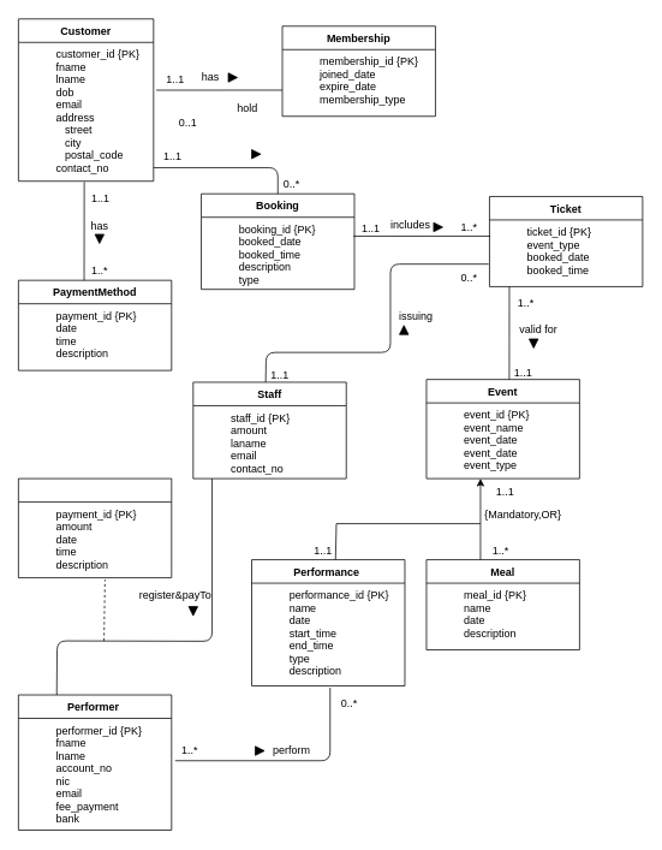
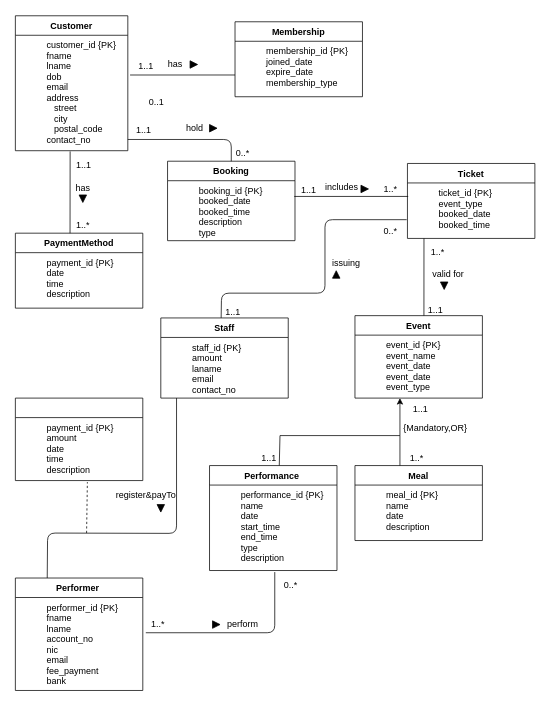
  <mxCell id="0" />
  <mxCell id="1" parent="0" />
  <mxCell id="2" value="Customer" style="swimlane;fontStyle=1;childLayout=stackLayout;horizontal=1;startSize=26;horizontalStack=0;resizeParent=1;resizeLast=0;collapsible=1;marginBottom=0;rounded=0;shadow=0;strokeWidth=1;" parent="1" vertex="1"><mxGeometry x="20" y="20" width="150" height="180" as="geometry"><mxRectangle x="20" y="80" width="160" height="26" as="alternateBounds" /></mxGeometry></mxCell>
  <mxCell id="3" value="customer_id {PK}&#10;fname&#10;lname &#10;dob&#10;email&#10;address&#10;   street&#10;   city&#10;   postal_code&#10;contact_no&#10;&#10;" style="shape=partialRectangle;top=0;left=0;right=0;bottom=0;align=left;verticalAlign=top;fillColor=none;spacingLeft=40;spacingRight=4;overflow=hidden;rotatable=0;points=[[0,0.5],[1,0.5]];portConstraint=eastwest;dropTarget=0;rounded=0;shadow=0;strokeWidth=1;" parent="2" vertex="1"><mxGeometry y="26" width="150" height="154" as="geometry" /></mxCell>
  <mxCell id="4" value="" style="endArrow=none;html=1;entryX=0;entryY=0.608;entryDx=0;entryDy=0;entryPerimeter=0;" edge="1" parent="1" target="8"><mxGeometry width="50" height="50" relative="1" as="geometry"><mxPoint x="173" y="99" as="sourcePoint" /><mxPoint x="223" y="50" as="targetPoint" /></mxGeometry></mxCell>
  <mxCell id="5" value="" style="triangle;whiteSpace=wrap;html=1;fillColor=#000000;" vertex="1" parent="1"><mxGeometry x="253" y="80" width="10" height="10" as="geometry" /></mxCell>
  <mxCell id="6" value="has" style="text;html=1;align=center;verticalAlign=middle;resizable=0;points=[];autosize=1;" vertex="1" parent="1"><mxGeometry x="218" y="75" width="30" height="20" as="geometry" /></mxCell>
  <mxCell id="7" value="Membership" style="swimlane;fontStyle=1;childLayout=stackLayout;horizontal=1;startSize=26;horizontalStack=0;resizeParent=1;resizeLast=0;collapsible=1;marginBottom=0;rounded=0;shadow=0;strokeWidth=1;" vertex="1" parent="1"><mxGeometry x="313" y="28" width="170" height="100" as="geometry"><mxRectangle x="20" y="80" width="160" height="26" as="alternateBounds" /></mxGeometry></mxCell>
  <mxCell id="8" value="membership_id {PK}&#10;joined_date&#10;expire_date &#10;membership_type&#10;&#10;" style="shape=partialRectangle;top=0;left=0;right=0;bottom=0;align=left;verticalAlign=top;fillColor=none;spacingLeft=40;spacingRight=4;overflow=hidden;rotatable=0;points=[[0,0.5],[1,0.5]];portConstraint=eastwest;dropTarget=0;rounded=0;shadow=0;strokeWidth=1;" vertex="1" parent="7"><mxGeometry y="26" width="170" height="74" as="geometry" /></mxCell>
  <mxCell id="9" value="0..1" style="text;html=1;align=center;verticalAlign=middle;resizable=0;points=[];autosize=1;" vertex="1" parent="1"><mxGeometry x="188" y="125" width="40" height="20" as="geometry" /></mxCell>
  <mxCell id="10" value="1..1" style="text;html=1;align=center;verticalAlign=middle;resizable=0;points=[];autosize=1;" vertex="1" parent="1"><mxGeometry x="174" y="78" width="40" height="20" as="geometry" /></mxCell>
  <mxCell id="11" value="" style="endArrow=none;html=1;entryX=0.429;entryY=0.01;entryDx=0;entryDy=0;entryPerimeter=0;exitX=0.487;exitY=1.006;exitDx=0;exitDy=0;exitPerimeter=0;" edge="1" parent="1" source="3" target="16"><mxGeometry width="50" height="50" relative="1" as="geometry"><mxPoint x="183" y="188" as="sourcePoint" /><mxPoint x="323" y="186.992" as="targetPoint" /></mxGeometry></mxCell>
  <mxCell id="12" value="" style="triangle;whiteSpace=wrap;html=1;fillColor=#000000;rotation=90;" vertex="1" parent="1"><mxGeometry x="105" y="259" width="10" height="10" as="geometry" /></mxCell>
  <mxCell id="13" value="has" style="text;html=1;align=center;verticalAlign=middle;resizable=0;points=[];autosize=1;" vertex="1" parent="1"><mxGeometry x="95" y="240" width="30" height="20" as="geometry" /></mxCell>
  <mxCell id="14" value="1..*" style="text;html=1;align=center;verticalAlign=middle;resizable=0;points=[];autosize=1;" vertex="1" parent="1"><mxGeometry x="95" y="290" width="30" height="20" as="geometry" /></mxCell>
  <mxCell id="15" value="1..1" style="text;html=1;align=center;verticalAlign=middle;resizable=0;points=[];autosize=1;" vertex="1" parent="1"><mxGeometry x="91" y="210" width="40" height="20" as="geometry" /></mxCell>
  <mxCell id="16" value="PaymentMethod" style="swimlane;fontStyle=1;childLayout=stackLayout;horizontal=1;startSize=26;horizontalStack=0;resizeParent=1;resizeLast=0;collapsible=1;marginBottom=0;rounded=0;shadow=0;strokeWidth=1;" vertex="1" parent="1"><mxGeometry x="20" y="310" width="170" height="100" as="geometry"><mxRectangle x="20" y="80" width="160" height="26" as="alternateBounds" /></mxGeometry></mxCell>
  <mxCell id="17" value="payment_id {PK}&#10;date&#10;time &#10;description&#10;&#10;" style="shape=partialRectangle;top=0;left=0;right=0;bottom=0;align=left;verticalAlign=top;fillColor=none;spacingLeft=40;spacingRight=4;overflow=hidden;rotatable=0;points=[[0,0.5],[1,0.5]];portConstraint=eastwest;dropTarget=0;rounded=0;shadow=0;strokeWidth=1;" vertex="1" parent="16"><mxGeometry y="26" width="170" height="74" as="geometry" /></mxCell>
  <mxCell id="18" value="Booking" style="swimlane;fontStyle=1;childLayout=stackLayout;horizontal=1;startSize=26;horizontalStack=0;resizeParent=1;resizeLast=0;collapsible=1;marginBottom=0;rounded=0;shadow=0;strokeWidth=1;" vertex="1" parent="1"><mxGeometry x="223" y="214" width="170" height="106" as="geometry"><mxRectangle x="20" y="80" width="160" height="26" as="alternateBounds" /></mxGeometry></mxCell>
  <mxCell id="19" value="booking_id {PK}&#10;booked_date&#10;booked_time &#10;description&#10;type&#10;&#10;" style="shape=partialRectangle;top=0;left=0;right=0;bottom=0;align=left;verticalAlign=top;fillColor=none;spacingLeft=40;spacingRight=4;overflow=hidden;rotatable=0;points=[[0,0.5],[1,0.5]];portConstraint=eastwest;dropTarget=0;rounded=0;shadow=0;strokeWidth=1;" vertex="1" parent="18"><mxGeometry y="26" width="170" height="74" as="geometry" /></mxCell>
  <mxCell id="20" value="" style="endArrow=none;html=1;entryX=0.5;entryY=0;entryDx=0;entryDy=0;" edge="1" parent="1" target="18"><mxGeometry width="50" height="50" relative="1" as="geometry"><mxPoint x="170" y="185" as="sourcePoint" /><mxPoint x="303" y="210" as="targetPoint" /><Array as="points"><mxPoint x="308" y="185" /></Array></mxGeometry></mxCell>
  <mxCell id="21" value="" style="triangle;whiteSpace=wrap;html=1;fillColor=#000000;" vertex="1" parent="1"><mxGeometry x="279" y="165" width="10" height="10" as="geometry" /></mxCell>
- <mxCell id="22" value="hold" style="text;html=1;align=center;verticalAlign=middle;resizable=0;points=[];autosize=1;" vertex="1" parent="1"><mxGeometry x="254" y="110" width="40" height="20" as="geometry" /></mxCell>
+ <mxCell id="22" value="hold" style="text;html=1;align=center;verticalAlign=middle;resizable=0;points=[];autosize=1;" vertex="1" parent="1"><mxGeometry x="239" y="160" width="40" height="20" as="geometry" /></mxCell>
  <mxCell id="23" value="0..*" style="text;html=1;align=center;verticalAlign=middle;resizable=0;points=[];autosize=1;" vertex="1" parent="1"><mxGeometry x="308" y="194" width="30" height="20" as="geometry" /></mxCell>
  <mxCell id="24" value="1..1" style="text;html=1;align=center;verticalAlign=middle;resizable=0;points=[];autosize=1;" vertex="1" parent="1"><mxGeometry x="171" y="163" width="40" height="20" as="geometry" /></mxCell>
  <mxCell id="25" value="" style="endArrow=none;html=1;entryX=0.006;entryY=0.243;entryDx=0;entryDy=0;entryPerimeter=0;" edge="1" parent="1" target="31"><mxGeometry width="50" height="50" relative="1" as="geometry"><mxPoint x="392" y="261" as="sourcePoint" /><mxPoint x="543" y="260.002" as="targetPoint" /></mxGeometry></mxCell>
  <mxCell id="26" value="" style="triangle;whiteSpace=wrap;html=1;fillColor=#000000;" vertex="1" parent="1"><mxGeometry x="481" y="246" width="10" height="10" as="geometry" /></mxCell>
  <mxCell id="27" value="includes" style="text;html=1;align=center;verticalAlign=middle;resizable=0;points=[];autosize=1;" vertex="1" parent="1"><mxGeometry x="425" y="239" width="60" height="20" as="geometry" /></mxCell>
  <mxCell id="28" value="1..*" style="text;html=1;align=center;verticalAlign=middle;resizable=0;points=[];autosize=1;" vertex="1" parent="1"><mxGeometry x="505" y="241" width="30" height="20" as="geometry" /></mxCell>
  <mxCell id="29" value="1..1" style="text;html=1;align=center;verticalAlign=middle;resizable=0;points=[];autosize=1;" vertex="1" parent="1"><mxGeometry x="391" y="243" width="40" height="20" as="geometry" /></mxCell>
  <mxCell id="30" value="Ticket" style="swimlane;fontStyle=1;childLayout=stackLayout;horizontal=1;startSize=26;horizontalStack=0;resizeParent=1;resizeLast=0;collapsible=1;marginBottom=0;rounded=0;shadow=0;strokeWidth=1;" vertex="1" parent="1"><mxGeometry x="543" y="217" width="170" height="100" as="geometry"><mxRectangle x="20" y="80" width="160" height="26" as="alternateBounds" /></mxGeometry></mxCell>
  <mxCell id="31" value="ticket_id {PK}&#10;event_type&#10;booked_date &#10;booked_time&#10;&#10;" style="shape=partialRectangle;top=0;left=0;right=0;bottom=0;align=left;verticalAlign=top;fillColor=none;spacingLeft=40;spacingRight=4;overflow=hidden;rotatable=0;points=[[0,0.5],[1,0.5]];portConstraint=eastwest;dropTarget=0;rounded=0;shadow=0;strokeWidth=1;" vertex="1" parent="30"><mxGeometry y="26" width="170" height="74" as="geometry" /></mxCell>
  <mxCell id="32" value="Event" style="swimlane;fontStyle=1;childLayout=stackLayout;horizontal=1;startSize=26;horizontalStack=0;resizeParent=1;resizeLast=0;collapsible=1;marginBottom=0;rounded=0;shadow=0;strokeWidth=1;" vertex="1" parent="1"><mxGeometry x="473" y="420" width="170" height="110" as="geometry"><mxRectangle x="20" y="80" width="160" height="26" as="alternateBounds" /></mxGeometry></mxCell>
  <mxCell id="33" value="event_id {PK}&#10;event_name&#10;event_date&#10;event_date &#10;event_type&#10;&#10;" style="shape=partialRectangle;top=0;left=0;right=0;bottom=0;align=left;verticalAlign=top;fillColor=none;spacingLeft=40;spacingRight=4;overflow=hidden;rotatable=0;points=[[0,0.5],[1,0.5]];portConstraint=eastwest;dropTarget=0;rounded=0;shadow=0;strokeWidth=1;" vertex="1" parent="32"><mxGeometry y="26" width="170" height="74" as="geometry" /></mxCell>
  <mxCell id="34" value="" style="endArrow=none;html=1;exitX=0.487;exitY=1.006;exitDx=0;exitDy=0;exitPerimeter=0;" edge="1" parent="1"><mxGeometry width="50" height="50" relative="1" as="geometry"><mxPoint x="565.05" y="317.004" as="sourcePoint" /><mxPoint x="565" y="420" as="targetPoint" /></mxGeometry></mxCell>
  <mxCell id="35" value="" style="triangle;whiteSpace=wrap;html=1;fillColor=#000000;rotation=90;" vertex="1" parent="1"><mxGeometry x="587" y="375.08" width="10" height="10" as="geometry" /></mxCell>
  <mxCell id="36" value="valid for" style="text;html=1;align=center;verticalAlign=middle;resizable=0;points=[];autosize=1;" vertex="1" parent="1"><mxGeometry x="567" y="355.08" width="60" height="20" as="geometry" /></mxCell>
  <mxCell id="37" value="1..1" style="text;html=1;align=center;verticalAlign=middle;resizable=0;points=[];autosize=1;" vertex="1" parent="1"><mxGeometry x="560" y="403.08" width="40" height="20" as="geometry" /></mxCell>
  <mxCell id="38" value="1..*" style="text;html=1;align=center;verticalAlign=middle;resizable=0;points=[];autosize=1;" vertex="1" parent="1"><mxGeometry x="568" y="326.08" width="30" height="20" as="geometry" /></mxCell>
  <mxCell id="39" value="Staff" style="swimlane;fontStyle=1;childLayout=stackLayout;horizontal=1;startSize=26;horizontalStack=0;resizeParent=1;resizeLast=0;collapsible=1;marginBottom=0;rounded=0;shadow=0;strokeWidth=1;" vertex="1" parent="1"><mxGeometry x="214" y="423.08" width="170" height="106.92" as="geometry"><mxRectangle x="20" y="80" width="160" height="26" as="alternateBounds" /></mxGeometry></mxCell>
  <mxCell id="40" value="staff_id {PK}&#10;amount&#10;laname &#10;email&#10;contact_no&#10;&#10;" style="shape=partialRectangle;top=0;left=0;right=0;bottom=0;align=left;verticalAlign=top;fillColor=none;spacingLeft=40;spacingRight=4;overflow=hidden;rotatable=0;points=[[0,0.5],[1,0.5]];portConstraint=eastwest;dropTarget=0;rounded=0;shadow=0;strokeWidth=1;" vertex="1" parent="39"><mxGeometry y="26" width="170" height="74" as="geometry" /></mxCell>
  <mxCell id="41" value="" style="endArrow=none;html=1;exitX=-0.006;exitY=0.662;exitDx=0;exitDy=0;exitPerimeter=0;" edge="1" parent="1" source="31"><mxGeometry width="50" height="50" relative="1" as="geometry"><mxPoint x="294.55" y="320.004" as="sourcePoint" /><mxPoint x="294.5" y="423" as="targetPoint" /><Array as="points"><mxPoint x="433" y="292" /><mxPoint x="433" y="390" /><mxPoint x="295" y="390" /></Array></mxGeometry></mxCell>
  <mxCell id="42" value="" style="triangle;whiteSpace=wrap;html=1;fillColor=#000000;rotation=-90;" vertex="1" parent="1"><mxGeometry x="443" y="360.08" width="10" height="10" as="geometry" /></mxCell>
  <mxCell id="43" value="issuing" style="text;html=1;align=center;verticalAlign=middle;resizable=0;points=[];autosize=1;" vertex="1" parent="1"><mxGeometry x="436" y="340" width="50" height="20" as="geometry" /></mxCell>
  <mxCell id="44" value="1..1" style="text;html=1;align=center;verticalAlign=middle;resizable=0;points=[];autosize=1;" vertex="1" parent="1"><mxGeometry x="289.5" y="406.08" width="40" height="20" as="geometry" /></mxCell>
  <mxCell id="45" value="0..*" style="text;html=1;align=center;verticalAlign=middle;resizable=0;points=[];autosize=1;" vertex="1" parent="1"><mxGeometry x="505" y="297" width="30" height="20" as="geometry" /></mxCell>
  <mxCell id="46" value="Meal" style="swimlane;fontStyle=1;childLayout=stackLayout;horizontal=1;startSize=26;horizontalStack=0;resizeParent=1;resizeLast=0;collapsible=1;marginBottom=0;rounded=0;shadow=0;strokeWidth=1;" vertex="1" parent="1"><mxGeometry x="473" y="620" width="170" height="100" as="geometry"><mxRectangle x="20" y="80" width="160" height="26" as="alternateBounds" /></mxGeometry></mxCell>
  <mxCell id="47" value="meal_id {PK}&#10;name&#10;date &#10;description&#10;&#10;" style="shape=partialRectangle;top=0;left=0;right=0;bottom=0;align=left;verticalAlign=top;fillColor=none;spacingLeft=40;spacingRight=4;overflow=hidden;rotatable=0;points=[[0,0.5],[1,0.5]];portConstraint=eastwest;dropTarget=0;rounded=0;shadow=0;strokeWidth=1;" vertex="1" parent="46"><mxGeometry y="26" width="170" height="64" as="geometry" /></mxCell>
  <mxCell id="48" style="edgeStyle=none;rounded=0;orthogonalLoop=1;jettySize=auto;html=1;exitX=0.547;exitY=0.014;exitDx=0;exitDy=0;exitPerimeter=0;" edge="1" parent="1" source="49"><mxGeometry relative="1" as="geometry"><mxPoint x="533" y="530" as="targetPoint" /><Array as="points"><mxPoint x="373" y="580" /><mxPoint x="533" y="580" /></Array></mxGeometry></mxCell>
  <mxCell id="49" value="Performance " style="swimlane;fontStyle=1;childLayout=stackLayout;horizontal=1;startSize=26;horizontalStack=0;resizeParent=1;resizeLast=0;collapsible=1;marginBottom=0;rounded=0;shadow=0;strokeWidth=1;" vertex="1" parent="1"><mxGeometry x="279" y="620" width="170" height="140" as="geometry"><mxRectangle x="20" y="80" width="160" height="26" as="alternateBounds" /></mxGeometry></mxCell>
  <mxCell id="50" value="performance_id {PK}&#10;name&#10;date&#10;start_time&#10;end_time &#10;type&#10;description&#10;&#10;" style="shape=partialRectangle;top=0;left=0;right=0;bottom=0;align=left;verticalAlign=top;fillColor=none;spacingLeft=40;spacingRight=4;overflow=hidden;rotatable=0;points=[[0,0.5],[1,0.5]];portConstraint=eastwest;dropTarget=0;rounded=0;shadow=0;strokeWidth=1;" vertex="1" parent="49"><mxGeometry y="26" width="170" height="114" as="geometry" /></mxCell>
  <mxCell id="51" value="" style="endArrow=none;html=1;" edge="1" parent="1"><mxGeometry width="50" height="50" relative="1" as="geometry"><mxPoint x="533" y="580" as="sourcePoint" /><mxPoint x="533" y="620" as="targetPoint" /></mxGeometry></mxCell>
  <mxCell id="52" value="{Mandatory,OR}" style="text;html=1;align=center;verticalAlign=middle;resizable=0;points=[];autosize=1;" vertex="1" parent="1"><mxGeometry x="530" y="560" width="100" height="20" as="geometry" /></mxCell>
  <mxCell id="53" value="Performer " style="swimlane;fontStyle=1;childLayout=stackLayout;horizontal=1;startSize=26;horizontalStack=0;resizeParent=1;resizeLast=0;collapsible=1;marginBottom=0;rounded=0;shadow=0;strokeWidth=1;" vertex="1" parent="1"><mxGeometry x="20" y="770" width="170" height="150" as="geometry"><mxRectangle x="20" y="80" width="160" height="26" as="alternateBounds" /></mxGeometry></mxCell>
  <mxCell id="54" value="performer_id {PK}&#10;fname&#10;lname&#10;account_no&#10;nic&#10;email &#10;fee_payment&#10;bank&#10;branch&#10;&#10;" style="shape=partialRectangle;top=0;left=0;right=0;bottom=0;align=left;verticalAlign=top;fillColor=none;spacingLeft=40;spacingRight=4;overflow=hidden;rotatable=0;points=[[0,0.5],[1,0.5]];portConstraint=eastwest;dropTarget=0;rounded=0;shadow=0;strokeWidth=1;" vertex="1" parent="53"><mxGeometry y="26" width="170" height="114" as="geometry" /></mxCell>
  <mxCell id="55" value="" style="endArrow=none;html=1;exitX=0.512;exitY=1.018;exitDx=0;exitDy=0;exitPerimeter=0;" edge="1" parent="1" source="50"><mxGeometry width="50" height="50" relative="1" as="geometry"><mxPoint x="214" y="820" as="sourcePoint" /><mxPoint x="194" y="843" as="targetPoint" /><Array as="points"><mxPoint x="366" y="843" /></Array></mxGeometry></mxCell>
  <mxCell id="56" value="" style="triangle;whiteSpace=wrap;html=1;fillColor=#000000;rotation=0;" vertex="1" parent="1"><mxGeometry x="283" y="827.08" width="10" height="10" as="geometry" /></mxCell>
  <mxCell id="57" value="perform" style="text;html=1;align=center;verticalAlign=middle;resizable=0;points=[];autosize=1;" vertex="1" parent="1"><mxGeometry x="293" y="822.08" width="60" height="20" as="geometry" /></mxCell>
  <mxCell id="58" value="0..*" style="text;html=1;align=center;verticalAlign=middle;resizable=0;points=[];autosize=1;" vertex="1" parent="1"><mxGeometry x="372" y="770" width="30" height="20" as="geometry" /></mxCell>
  <mxCell id="59" value="1..*" style="text;html=1;align=center;verticalAlign=middle;resizable=0;points=[];autosize=1;" vertex="1" parent="1"><mxGeometry x="195" y="822.08" width="30" height="20" as="geometry" /></mxCell>
  <mxCell id="60" value="" style="swimlane;fontStyle=1;childLayout=stackLayout;horizontal=1;startSize=26;horizontalStack=0;resizeParent=1;resizeLast=0;collapsible=1;marginBottom=0;rounded=0;shadow=0;strokeWidth=1;" vertex="1" parent="1"><mxGeometry x="20" y="530" width="170" height="110" as="geometry"><mxRectangle x="20" y="80" width="160" height="26" as="alternateBounds" /></mxGeometry></mxCell>
  <mxCell id="61" value="payment_id {PK}&#10;amount&#10;date&#10;time&#10;description &#10;&#10;&#10;" style="shape=partialRectangle;top=0;left=0;right=0;bottom=0;align=left;verticalAlign=top;fillColor=none;spacingLeft=40;spacingRight=4;overflow=hidden;rotatable=0;points=[[0,0.5],[1,0.5]];portConstraint=eastwest;dropTarget=0;rounded=0;shadow=0;strokeWidth=1;" vertex="1" parent="60"><mxGeometry y="26" width="170" height="84" as="geometry" /></mxCell>
  <mxCell id="62" value="" style="endArrow=none;html=1;entryX=0.25;entryY=0;entryDx=0;entryDy=0;" edge="1" parent="1" target="53"><mxGeometry width="50" height="50" relative="1" as="geometry"><mxPoint x="235" y="530" as="sourcePoint" /><mxPoint x="63" y="710.47" as="targetPoint" /><Array as="points"><mxPoint x="235" y="710.47" /><mxPoint x="63" y="710" /></Array></mxGeometry></mxCell>
  <mxCell id="63" value="" style="endArrow=none;dashed=1;html=1;entryX=0.565;entryY=1.024;entryDx=0;entryDy=0;entryPerimeter=0;" edge="1" parent="1" target="61"><mxGeometry width="50" height="50" relative="1" as="geometry"><mxPoint x="115" y="710" as="sourcePoint" /><mxPoint x="165" y="660" as="targetPoint" /></mxGeometry></mxCell>
  <mxCell id="64" value="" style="triangle;whiteSpace=wrap;html=1;fillColor=#000000;rotation=90;" vertex="1" parent="1"><mxGeometry x="209" y="672" width="10" height="10" as="geometry" /></mxCell>
  <mxCell id="65" value="register&amp;amp;payTo" style="text;html=1;align=center;verticalAlign=middle;resizable=0;points=[];autosize=1;" vertex="1" parent="1"><mxGeometry x="144" y="650" width="100" height="20" as="geometry" /></mxCell>
  <mxCell id="66" value="1..*" style="text;html=1;align=center;verticalAlign=middle;resizable=0;points=[];autosize=1;" vertex="1" parent="1"><mxGeometry x="540" y="600" width="30" height="20" as="geometry" /></mxCell>
  <mxCell id="67" value="1..1" style="text;html=1;align=center;verticalAlign=middle;resizable=0;points=[];autosize=1;" vertex="1" parent="1"><mxGeometry x="540" y="535" width="40" height="20" as="geometry" /></mxCell>
  <mxCell id="68" value="1..1" style="text;html=1;align=center;verticalAlign=middle;resizable=0;points=[];autosize=1;" vertex="1" parent="1"><mxGeometry x="338" y="600" width="40" height="20" as="geometry" /></mxCell>
